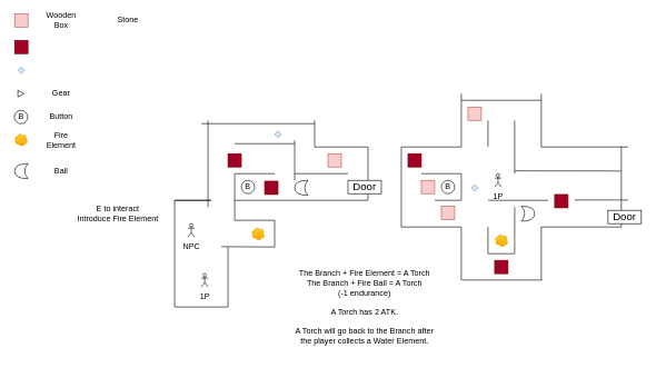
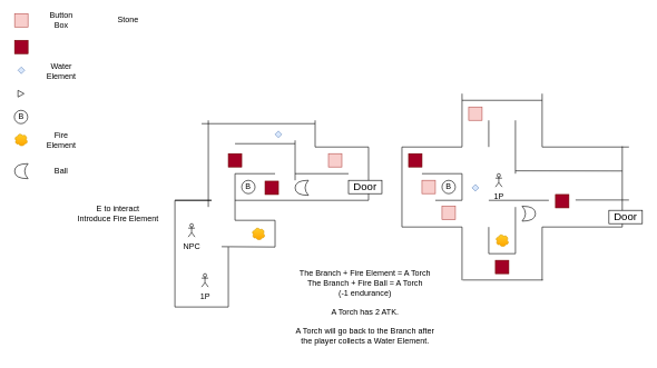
  <mxCell id="0" />
  <mxCell id="1" parent="0" />
  <mxCell id="2" value="" style="endArrow=none;html=1;" parent="1" edge="1"><mxGeometry width="50" height="50" relative="1" as="geometry"><mxPoint x="261" y="460" as="sourcePoint" /><mxPoint x="341" y="460" as="targetPoint" /></mxGeometry></mxCell>
  <mxCell id="3" value="1P" style="shape=umlActor;verticalLabelPosition=bottom;verticalAlign=top;html=1;outlineConnect=0;" parent="1" vertex="1"><mxGeometry x="301" y="410" width="10" height="20" as="geometry" /></mxCell>
  <mxCell id="4" value="E to interact&lt;br&gt;Introduce Fire Element" style="text;html=1;strokeColor=none;fillColor=none;align=center;verticalAlign=middle;whiteSpace=wrap;rounded=0;fontSize=12;" parent="1" vertex="1"><mxGeometry x="111" y="305" width="130" height="30" as="geometry" /></mxCell>
  <mxCell id="5" value="" style="endArrow=none;html=1;fontSize=16;" parent="1" edge="1"><mxGeometry width="50" height="50" relative="1" as="geometry"><mxPoint x="261" y="460" as="sourcePoint" /><mxPoint x="261" y="300" as="targetPoint" /></mxGeometry></mxCell>
  <mxCell id="6" value="" style="whiteSpace=wrap;html=1;aspect=fixed;fillColor=#f8cecc;strokeColor=#b85450;" parent="1" vertex="1"><mxGeometry x="21" y="20" width="20" height="20" as="geometry" /></mxCell>
- <mxCell id="7" value="Wooden Box" style="text;html=1;strokeColor=none;fillColor=none;align=center;verticalAlign=middle;whiteSpace=wrap;rounded=0;" parent="1" vertex="1"><mxGeometry x="71" y="20" width="40" height="20" as="geometry" /></mxCell>
+ <mxCell id="7" value="Button Box" style="text;html=1;strokeColor=none;fillColor=none;align=center;verticalAlign=middle;whiteSpace=wrap;rounded=0;" parent="1" vertex="1"><mxGeometry x="71" y="20" width="40" height="20" as="geometry" /></mxCell>
  <mxCell id="8" value="" style="whiteSpace=wrap;html=1;aspect=fixed;fillColor=#a20025;strokeColor=#6F0000;fontColor=#ffffff;" parent="1" vertex="1"><mxGeometry x="21" y="60" width="20" height="20" as="geometry" /></mxCell>
  <mxCell id="9" value="Stone" style="text;html=1;strokeColor=none;fillColor=none;align=center;verticalAlign=middle;whiteSpace=wrap;rounded=0;" parent="1" vertex="1"><mxGeometry x="171" y="20" width="40" height="20" as="geometry" /></mxCell>
  <mxCell id="10" value="" style="rhombus;whiteSpace=wrap;html=1;fillColor=#dae8fc;strokeColor=#6c8ebf;" parent="1" vertex="1"><mxGeometry x="26" y="100" width="10" height="10" as="geometry" /></mxCell>
+ <mxCell id="11" value="Water Element" style="text;html=1;strokeColor=none;fillColor=none;align=center;verticalAlign=middle;whiteSpace=wrap;rounded=0;" parent="1" vertex="1"><mxGeometry x="71" y="97" width="40" height="20" as="geometry" /></mxCell>
  <mxCell id="12" value="" style="triangle;whiteSpace=wrap;html=1;" parent="1" vertex="1"><mxGeometry x="26" y="135" width="9" height="10" as="geometry" /></mxCell>
- <mxCell id="13" value="Gear" style="text;html=1;strokeColor=none;fillColor=none;align=center;verticalAlign=middle;whiteSpace=wrap;rounded=0;" parent="1" vertex="1"><mxGeometry x="71" y="130" width="40" height="20" as="geometry" /></mxCell>
  <mxCell id="14" value="B" style="ellipse;whiteSpace=wrap;html=1;aspect=fixed;" parent="1" vertex="1"><mxGeometry x="20.5" y="165" width="20" height="20" as="geometry" /></mxCell>
- <mxCell id="15" value="Button" style="text;html=1;strokeColor=none;fillColor=none;align=center;verticalAlign=middle;whiteSpace=wrap;rounded=0;" parent="1" vertex="1"><mxGeometry x="71" y="165" width="40" height="20" as="geometry" /></mxCell>
  <mxCell id="16" value="" style="endArrow=none;html=1;" edge="1" parent="1"><mxGeometry width="50" height="50" relative="1" as="geometry"><mxPoint x="341" y="460" as="sourcePoint" /><mxPoint x="341" y="370" as="targetPoint" /></mxGeometry></mxCell>
  <mxCell id="17" value="" style="endArrow=none;html=1;" edge="1" parent="1"><mxGeometry width="50" height="50" relative="1" as="geometry"><mxPoint x="331" y="369.5" as="sourcePoint" /><mxPoint x="411" y="370" as="targetPoint" /></mxGeometry></mxCell>
  <mxCell id="18" value="" style="endArrow=none;html=1;" edge="1" parent="1"><mxGeometry width="50" height="50" relative="1" as="geometry"><mxPoint x="261" y="300" as="sourcePoint" /><mxPoint x="261" y="300" as="targetPoint" /><Array as="points"><mxPoint x="321" y="300" /></Array></mxGeometry></mxCell>
  <mxCell id="19" value="" style="ellipse;shape=cloud;whiteSpace=wrap;html=1;fillColor=#ffcd28;strokeColor=#d79b00;gradientColor=#ffa500;" vertex="1" parent="1"><mxGeometry x="376" y="340" width="20" height="20" as="geometry" /></mxCell>
  <mxCell id="20" value="" style="whiteSpace=wrap;html=1;aspect=fixed;fillColor=#a20025;strokeColor=#6F0000;fontColor=#ffffff;" vertex="1" parent="1"><mxGeometry x="341" y="230" width="20" height="20" as="geometry" /></mxCell>
  <mxCell id="21" value="" style="endArrow=none;html=1;" edge="1" parent="1"><mxGeometry width="50" height="50" relative="1" as="geometry"><mxPoint x="411" y="370" as="sourcePoint" /><mxPoint x="411" y="330" as="targetPoint" /></mxGeometry></mxCell>
  <mxCell id="22" value="The Branch + Fire Element = A Torch&lt;br&gt;The Branch + Fire Ball = A Torch&lt;br&gt;(-1 endurance)&lt;br&gt;&lt;br&gt;A Torch has 2 ATK.&lt;br&gt;&lt;br&gt;A Torch will go back to the Branch after the player collects a Water Element." style="text;html=1;strokeColor=none;fillColor=none;align=center;verticalAlign=middle;whiteSpace=wrap;rounded=0;" vertex="1" parent="1"><mxGeometry x="441" y="390" width="210" height="140" as="geometry" /></mxCell>
  <mxCell id="23" value="" style="endArrow=none;html=1;" edge="1" parent="1"><mxGeometry width="50" height="50" relative="1" as="geometry"><mxPoint x="351" y="330" as="sourcePoint" /><mxPoint x="351" y="260" as="targetPoint" /></mxGeometry></mxCell>
  <mxCell id="24" value="NPC" style="shape=umlActor;verticalLabelPosition=bottom;verticalAlign=top;html=1;outlineConnect=0;" vertex="1" parent="1"><mxGeometry x="281" y="335" width="10" height="20" as="geometry" /></mxCell>
  <mxCell id="25" value="" style="endArrow=none;html=1;" edge="1" parent="1"><mxGeometry width="50" height="50" relative="1" as="geometry"><mxPoint x="351" y="330" as="sourcePoint" /><mxPoint x="411" y="330" as="targetPoint" /></mxGeometry></mxCell>
  <mxCell id="26" value="" style="endArrow=none;html=1;" edge="1" parent="1"><mxGeometry width="50" height="50" relative="1" as="geometry"><mxPoint x="311" y="310" as="sourcePoint" /><mxPoint x="311" as="targetPoint" y="180" /></mxGeometry></mxCell>
  <mxCell id="27" value="" style="endArrow=none;html=1;" edge="1" parent="1"><mxGeometry width="50" height="50" relative="1" as="geometry"><mxPoint x="471" y="220" as="sourcePoint" /><mxPoint x="471" as="targetPoint" y="180" /></mxGeometry></mxCell>
  <mxCell id="28" value="" style="ellipse;shape=cloud;whiteSpace=wrap;html=1;fillColor=#ffcd28;strokeColor=#d79b00;gradientColor=#ffa500;" vertex="1" parent="1"><mxGeometry x="20.5" y="199" width="20" height="20" as="geometry" /></mxCell>
  <mxCell id="29" value="Fire&lt;br&gt;Element" style="text;html=1;strokeColor=none;fillColor=none;align=center;verticalAlign=middle;whiteSpace=wrap;rounded=0;" vertex="1" parent="1"><mxGeometry x="71" y="200" width="40" height="20" as="geometry" /></mxCell>
  <mxCell id="30" value="" style="endArrow=none;html=1;" edge="1" parent="1"><mxGeometry width="50" height="50" relative="1" as="geometry"><mxPoint x="301" y="185" as="sourcePoint" /><mxPoint x="471" y="185" as="targetPoint" /></mxGeometry></mxCell>
  <mxCell id="31" value="" style="endArrow=none;html=1;" edge="1" parent="1"><mxGeometry width="50" height="50" relative="1" as="geometry"><mxPoint x="351" y="215" as="sourcePoint" /><mxPoint x="441" y="215" as="targetPoint" /></mxGeometry></mxCell>
  <mxCell id="32" value="" style="whiteSpace=wrap;html=1;aspect=fixed;fillColor=#f8cecc;strokeColor=#b85450;" vertex="1" parent="1"><mxGeometry x="491" y="230" width="20" height="20" as="geometry" /></mxCell>
  <mxCell id="33" value="" style="endArrow=none;html=1;" edge="1" parent="1"><mxGeometry width="50" height="50" relative="1" as="geometry"><mxPoint x="351" y="300" as="sourcePoint" /><mxPoint x="551" y="300" as="targetPoint" /></mxGeometry></mxCell>
  <mxCell id="34" value="" style="endArrow=none;html=1;" edge="1" parent="1"><mxGeometry width="50" height="50" relative="1" as="geometry"><mxPoint x="551" y="300" as="sourcePoint" /><mxPoint x="551" y="220" as="targetPoint" /></mxGeometry></mxCell>
  <mxCell id="35" value="" style="endArrow=none;html=1;" edge="1" parent="1"><mxGeometry width="50" height="50" relative="1" as="geometry"><mxPoint x="471" y="220" as="sourcePoint" /><mxPoint x="551" y="220" as="targetPoint" /></mxGeometry></mxCell>
  <mxCell id="36" value="" style="rhombus;whiteSpace=wrap;html=1;fillColor=#dae8fc;strokeColor=#6c8ebf;" vertex="1" parent="1"><mxGeometry x="411" y="196" width="10" height="10" as="geometry" /></mxCell>
  <mxCell id="37" value="" style="endArrow=none;html=1;" edge="1" parent="1"><mxGeometry width="50" height="50" relative="1" as="geometry"><mxPoint x="441" y="210" as="sourcePoint" /><mxPoint x="441" y="270" as="targetPoint" /></mxGeometry></mxCell>
  <mxCell id="38" value="B" style="ellipse;whiteSpace=wrap;html=1;aspect=fixed;" vertex="1" parent="1"><mxGeometry x="361" y="270" width="20" height="20" as="geometry" /></mxCell>
  <mxCell id="39" value="" style="shape=xor;whiteSpace=wrap;html=1;rotation=-180;" vertex="1" parent="1"><mxGeometry x="441" y="270" width="20" height="22.5" as="geometry" /></mxCell>
  <mxCell id="40" value="" style="endArrow=none;html=1;" edge="1" parent="1"><mxGeometry width="50" height="50" relative="1" as="geometry"><mxPoint x="441" y="260" as="sourcePoint" /><mxPoint x="521" y="260" as="targetPoint" /></mxGeometry></mxCell>
  <mxCell id="41" value="" style="whiteSpace=wrap;html=1;aspect=fixed;fillColor=#a20025;strokeColor=#6F0000;fontColor=#ffffff;" vertex="1" parent="1"><mxGeometry x="396" y="271.25" width="20" height="20" as="geometry" /></mxCell>
  <mxCell id="42" value="" style="endArrow=none;html=1;" edge="1" parent="1"><mxGeometry width="50" height="50" relative="1" as="geometry"><mxPoint x="351" y="260" as="sourcePoint" /><mxPoint x="411" y="260" as="targetPoint" /></mxGeometry></mxCell>
  <mxCell id="43" value="Door" style="rounded=0;whiteSpace=wrap;html=1;fontSize=16;" vertex="1" parent="1"><mxGeometry x="521" y="270" width="50" height="20" as="geometry" /></mxCell>
  <mxCell id="44" value="" style="endArrow=none;html=1;" edge="1" parent="1"><mxGeometry width="50" height="50" relative="1" as="geometry"><mxPoint x="601" y="220" as="sourcePoint" /><mxPoint x="601" y="340" as="targetPoint" /></mxGeometry></mxCell>
  <mxCell id="45" value="" style="endArrow=none;html=1;" edge="1" parent="1"><mxGeometry width="50" height="50" relative="1" as="geometry"><mxPoint x="601" y="340" as="sourcePoint" /><mxPoint x="691" y="340" as="targetPoint" /></mxGeometry></mxCell>
  <mxCell id="46" value="" style="endArrow=none;html=1;" edge="1" parent="1"><mxGeometry width="50" height="50" relative="1" as="geometry"><mxPoint x="601" y="220" as="sourcePoint" /><mxPoint x="691" y="220" as="targetPoint" /></mxGeometry></mxCell>
  <mxCell id="47" value="1P" style="shape=umlActor;verticalLabelPosition=bottom;verticalAlign=top;html=1;outlineConnect=0;" vertex="1" parent="1"><mxGeometry x="741" y="260" width="10" height="20" as="geometry" /></mxCell>
  <mxCell id="48" value="" style="endArrow=none;html=1;" edge="1" parent="1"><mxGeometry width="50" height="50" relative="1" as="geometry"><mxPoint x="691" y="220" as="sourcePoint" /><mxPoint x="691" y="140" as="targetPoint" /></mxGeometry></mxCell>
  <mxCell id="49" value="" style="endArrow=none;html=1;" edge="1" parent="1"><mxGeometry width="50" height="50" relative="1" as="geometry"><mxPoint x="691" y="150" as="sourcePoint" /><mxPoint x="811" y="150" as="targetPoint" /></mxGeometry></mxCell>
  <mxCell id="50" value="" style="endArrow=none;html=1;" edge="1" parent="1"><mxGeometry width="50" height="50" relative="1" as="geometry"><mxPoint x="691" y="340" as="sourcePoint" /><mxPoint x="691" y="420" as="targetPoint" /></mxGeometry></mxCell>
  <mxCell id="51" value="" style="endArrow=none;html=1;" edge="1" parent="1"><mxGeometry width="50" height="50" relative="1" as="geometry"><mxPoint x="692" y="419.5" as="sourcePoint" /><mxPoint x="812" y="419.5" as="targetPoint" /></mxGeometry></mxCell>
  <mxCell id="52" value="" style="endArrow=none;html=1;" edge="1" parent="1"><mxGeometry width="50" height="50" relative="1" as="geometry"><mxPoint x="811" y="420" as="sourcePoint" /><mxPoint x="811" y="340" as="targetPoint" /></mxGeometry></mxCell>
  <mxCell id="53" value="" style="endArrow=none;html=1;" edge="1" parent="1"><mxGeometry width="50" height="50" relative="1" as="geometry"><mxPoint x="811" y="340" as="sourcePoint" /><mxPoint x="931" y="340" as="targetPoint" /></mxGeometry></mxCell>
  <mxCell id="54" value="" style="endArrow=none;html=1;" edge="1" parent="1"><mxGeometry width="50" height="50" relative="1" as="geometry"><mxPoint x="811" y="140" as="sourcePoint" /><mxPoint x="811" y="220" as="targetPoint" /></mxGeometry></mxCell>
  <mxCell id="55" value="" style="endArrow=none;html=1;" edge="1" parent="1"><mxGeometry width="50" height="50" relative="1" as="geometry"><mxPoint x="931" y="340" as="sourcePoint" /><mxPoint x="931" y="219" as="targetPoint" /></mxGeometry></mxCell>
  <mxCell id="56" value="" style="endArrow=none;html=1;" edge="1" parent="1"><mxGeometry width="50" height="50" relative="1" as="geometry"><mxPoint x="771" y="255.75" as="sourcePoint" /><mxPoint x="931" y="256" as="targetPoint" /></mxGeometry></mxCell>
  <mxCell id="57" value="" style="endArrow=none;html=1;" edge="1" parent="1"><mxGeometry width="50" height="50" relative="1" as="geometry"><mxPoint x="771" as="sourcePoint" y="180" /><mxPoint x="771" y="260" as="targetPoint" /></mxGeometry></mxCell>
  <mxCell id="58" value="" style="endArrow=none;html=1;" edge="1" parent="1"><mxGeometry width="50" height="50" relative="1" as="geometry"><mxPoint x="731" y="220" as="sourcePoint" /><mxPoint x="731" as="targetPoint" y="180" /></mxGeometry></mxCell>
  <mxCell id="59" value="" style="endArrow=none;html=1;" edge="1" parent="1"><mxGeometry width="50" height="50" relative="1" as="geometry"><mxPoint x="861" y="299.5" as="sourcePoint" /><mxPoint x="941" y="299.5" as="targetPoint" /></mxGeometry></mxCell>
  <mxCell id="60" value="" style="endArrow=none;html=1;" edge="1" parent="1"><mxGeometry width="50" height="50" relative="1" as="geometry"><mxPoint x="771" y="380" as="sourcePoint" /><mxPoint x="771" y="310" as="targetPoint" /></mxGeometry></mxCell>
  <mxCell id="61" value="" style="endArrow=none;html=1;" edge="1" parent="1"><mxGeometry width="50" height="50" relative="1" as="geometry"><mxPoint x="731" y="380" as="sourcePoint" /><mxPoint x="771" y="380" as="targetPoint" /></mxGeometry></mxCell>
  <mxCell id="62" value="" style="endArrow=none;html=1;" edge="1" parent="1"><mxGeometry width="50" height="50" relative="1" as="geometry"><mxPoint x="731" y="380" as="sourcePoint" /><mxPoint x="731" y="340" as="targetPoint" /></mxGeometry></mxCell>
  <mxCell id="63" value="" style="endArrow=none;html=1;" edge="1" parent="1"><mxGeometry width="50" height="50" relative="1" as="geometry"><mxPoint x="631" y="260" as="sourcePoint" /><mxPoint x="691" y="260" as="targetPoint" /></mxGeometry></mxCell>
  <mxCell id="64" value="" style="endArrow=none;html=1;" edge="1" parent="1"><mxGeometry width="50" height="50" relative="1" as="geometry"><mxPoint x="651" y="300" as="sourcePoint" /><mxPoint x="691" y="300" as="targetPoint" /></mxGeometry></mxCell>
  <mxCell id="65" value="" style="endArrow=none;html=1;" edge="1" parent="1"><mxGeometry width="50" height="50" relative="1" as="geometry"><mxPoint x="691" y="300" as="sourcePoint" /><mxPoint x="691" y="260" as="targetPoint" /></mxGeometry></mxCell>
  <mxCell id="66" value="" style="rhombus;whiteSpace=wrap;html=1;fillColor=#dae8fc;strokeColor=#6c8ebf;" vertex="1" parent="1"><mxGeometry x="706" y="276.25" width="10" height="10" as="geometry" /></mxCell>
  <mxCell id="67" value="" style="shape=xor;whiteSpace=wrap;html=1;rotation=-180;" vertex="1" parent="1"><mxGeometry x="21" y="245" width="20" height="22.5" as="geometry" /></mxCell>
  <mxCell id="68" value="Ball" style="text;html=1;strokeColor=none;fillColor=none;align=center;verticalAlign=middle;whiteSpace=wrap;rounded=0;" vertex="1" parent="1"><mxGeometry x="71" y="246.25" width="40" height="20" as="geometry" /></mxCell>
  <mxCell id="69" value="" style="whiteSpace=wrap;html=1;aspect=fixed;fillColor=#a20025;strokeColor=#6F0000;fontColor=#ffffff;" vertex="1" parent="1"><mxGeometry x="831" y="291.25" width="20" height="20" as="geometry" /></mxCell>
  <mxCell id="70" value="" style="endArrow=none;html=1;" edge="1" parent="1"><mxGeometry width="50" height="50" relative="1" as="geometry"><mxPoint x="821" y="300" as="sourcePoint" /><mxPoint x="731" y="300" as="targetPoint" /></mxGeometry></mxCell>
  <mxCell id="71" value="" style="whiteSpace=wrap;html=1;aspect=fixed;fillColor=#f8cecc;strokeColor=#b85450;" vertex="1" parent="1"><mxGeometry x="631" y="270" width="20" height="20" as="geometry" /></mxCell>
  <mxCell id="72" value="" style="shape=xor;whiteSpace=wrap;html=1;rotation=0;" vertex="1" parent="1"><mxGeometry x="781" y="308.75" width="20" height="22.5" as="geometry" /></mxCell>
  <mxCell id="73" value="Door" style="rounded=0;whiteSpace=wrap;html=1;fontSize=16;" vertex="1" parent="1"><mxGeometry x="911" y="315" width="50" height="20" as="geometry" /></mxCell>
  <mxCell id="74" value="B" style="ellipse;whiteSpace=wrap;html=1;aspect=fixed;" vertex="1" parent="1"><mxGeometry x="661" y="270" width="20" height="20" as="geometry" /></mxCell>
  <mxCell id="75" value="" style="whiteSpace=wrap;html=1;aspect=fixed;fillColor=#a20025;strokeColor=#6F0000;fontColor=#ffffff;" vertex="1" parent="1"><mxGeometry x="611" y="230" width="20" height="20" as="geometry" /></mxCell>
  <mxCell id="76" value="" style="ellipse;shape=cloud;whiteSpace=wrap;html=1;fillColor=#ffcd28;strokeColor=#d79b00;gradientColor=#ffa500;" vertex="1" parent="1"><mxGeometry x="741" y="350" width="20" height="20" as="geometry" /></mxCell>
  <mxCell id="77" value="" style="whiteSpace=wrap;html=1;aspect=fixed;fillColor=#f8cecc;strokeColor=#b85450;" vertex="1" parent="1"><mxGeometry x="661" y="308.75" width="20" height="20" as="geometry" /></mxCell>
  <mxCell id="78" value="" style="whiteSpace=wrap;html=1;aspect=fixed;fillColor=#f8cecc;strokeColor=#b85450;" vertex="1" parent="1"><mxGeometry x="701" y="160" width="20" height="20" as="geometry" /></mxCell>
  <mxCell id="79" value="" style="endArrow=none;html=1;" edge="1" parent="1"><mxGeometry width="50" height="50" relative="1" as="geometry"><mxPoint x="811" y="220" as="sourcePoint" /><mxPoint x="941" y="220" as="targetPoint" /></mxGeometry></mxCell>
  <mxCell id="80" value="" style="whiteSpace=wrap;html=1;aspect=fixed;fillColor=#a20025;strokeColor=#6F0000;fontColor=#ffffff;" vertex="1" parent="1"><mxGeometry x="741" y="390" width="20" height="20" as="geometry" /></mxCell>
